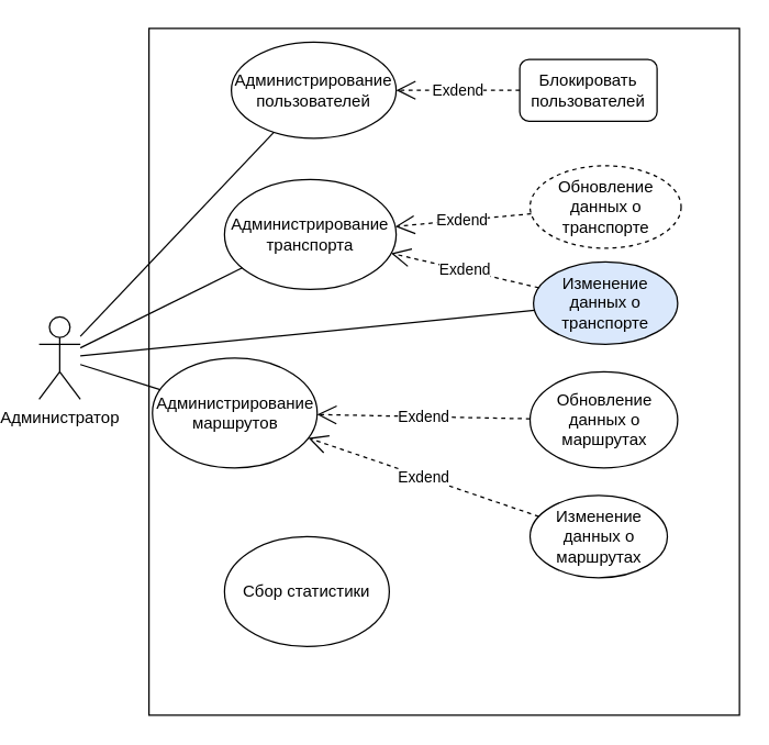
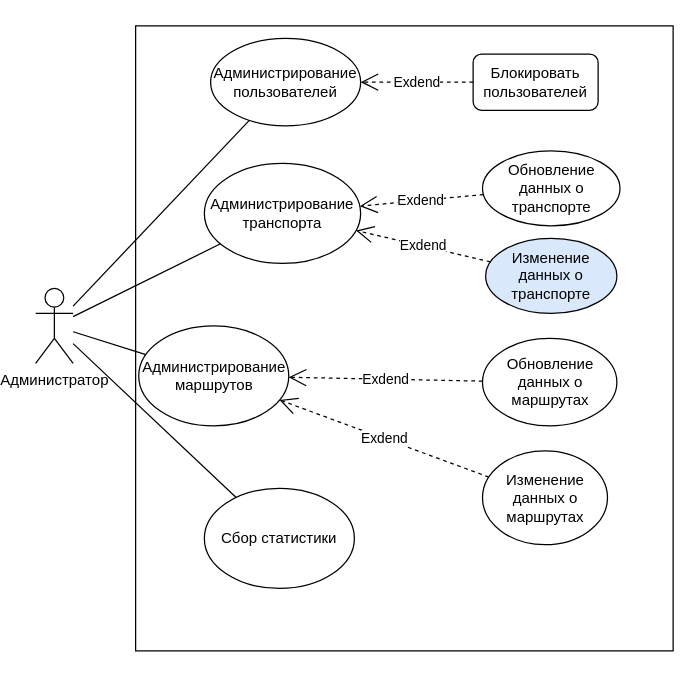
  <mxCell id="0" />
  <mxCell id="1" parent="0" />
  <mxCell id="2" value="Администратор" style="shape=umlActor;verticalLabelPosition=bottom;verticalAlign=top;html=1;outlineConnect=0;" vertex="1" parent="1"><mxGeometry x="20" y="230" width="30" height="60" as="geometry" /></mxCell>
  <mxCell id="3" value="" style="rounded=0;whiteSpace=wrap;html=1;" vertex="1" parent="1"><mxGeometry x="100" y="20" width="430" height="500" as="geometry" /></mxCell>
  <mxCell id="4" value="Администрирование пользователей" style="ellipse;whiteSpace=wrap;html=1;" vertex="1" parent="1"><mxGeometry x="160" y="30" width="120" height="70" as="geometry" /></mxCell>
  <mxCell id="5" value="Блокировать пользователей" style="whiteSpace=wrap;html=1;rounded=1;" vertex="1" parent="1"><mxGeometry x="370" y="42.5" width="100" height="45" as="geometry" /></mxCell>
  <mxCell id="6" value="" style="endArrow=none;html=1;rounded=0;" edge="1" parent="1" source="2" target="4"><mxGeometry width="50" height="50" relative="1" as="geometry"><mxPoint x="250" y="230" as="sourcePoint" /><mxPoint x="300" y="180" as="targetPoint" /></mxGeometry></mxCell>
  <mxCell id="7" value="Exdend" style="endArrow=open;endSize=12;dashed=1;html=1;rounded=0;" edge="1" parent="1" source="5" target="4"><mxGeometry width="160" relative="1" as="geometry"><mxPoint x="190" y="200" as="sourcePoint" /><mxPoint x="350" y="200" as="targetPoint" /></mxGeometry></mxCell>
  <mxCell id="8" value="Администрирование транспорта" style="ellipse;whiteSpace=wrap;html=1;" vertex="1" parent="1"><mxGeometry x="155" y="130" width="125" height="80" as="geometry" /></mxCell>
  <mxCell id="9" value="" style="endArrow=none;html=1;rounded=0;" edge="1" parent="1" source="8" target="2"><mxGeometry width="50" height="50" relative="1" as="geometry"><mxPoint x="250" y="230" as="sourcePoint" /><mxPoint x="300" y="180" as="targetPoint" /></mxGeometry></mxCell>
- <mxCell id="10" value="Обновление данных о транспорте" style="ellipse;whiteSpace=wrap;html=1;dashed=1;" vertex="1" parent="1"><mxGeometry x="377.5" y="120" width="110" height="60" as="geometry" /></mxCell>
+ <mxCell id="10" value="Обновление данных о транспорте" style="ellipse;whiteSpace=wrap;html=1;" vertex="1" parent="1"><mxGeometry x="377.5" y="120" width="110" height="60" as="geometry" /></mxCell>
  <mxCell id="11" value="Изменение данных о транспорте" style="ellipse;whiteSpace=wrap;html=1;fillColor=#dae8fc;" vertex="1" parent="1"><mxGeometry x="380" y="190" width="105" height="60" as="geometry" /></mxCell>
  <mxCell id="12" value="Exdend" style="endArrow=open;endSize=12;dashed=1;html=1;rounded=0;" edge="1" parent="1" source="10" target="8"><mxGeometry width="160" relative="1" as="geometry"><mxPoint x="380" y="75" as="sourcePoint" /><mxPoint x="290" y="75" as="targetPoint" /></mxGeometry></mxCell>
  <mxCell id="13" value="Exdend" style="endArrow=open;endSize=12;dashed=1;html=1;rounded=0;" edge="1" parent="1" source="11" target="8"><mxGeometry width="160" relative="1" as="geometry"><mxPoint x="390" y="85" as="sourcePoint" /><mxPoint x="300" y="85" as="targetPoint" /></mxGeometry></mxCell>
  <mxCell id="14" value="Администрирование маршрутов" style="ellipse;whiteSpace=wrap;html=1;" vertex="1" parent="1"><mxGeometry x="102.5" y="260" width="120" height="80" as="geometry" /></mxCell>
  <mxCell id="15" value="Обновление данных о маршрутах" style="ellipse;whiteSpace=wrap;html=1;" vertex="1" parent="1"><mxGeometry x="377.5" y="270" width="107.5" height="70" as="geometry" /></mxCell>
- <mxCell id="16" value="Изменение данных о маршрутах" style="ellipse;whiteSpace=wrap;html=1;" vertex="1" parent="1"><mxGeometry x="377.5" y="360" width="100" height="60" as="geometry" /></mxCell>
+ <mxCell id="16" value="Изменение данных о маршрутах" style="ellipse;whiteSpace=wrap;html=1;" vertex="1" parent="1"><mxGeometry x="377.5" y="360" width="100" height="75" as="geometry" /></mxCell>
  <mxCell id="17" value="" style="endArrow=none;html=1;rounded=0;" edge="1" parent="1" source="14" target="2"><mxGeometry width="50" height="50" relative="1" as="geometry"><mxPoint x="250" y="320" as="sourcePoint" /><mxPoint x="300" y="270" as="targetPoint" /></mxGeometry></mxCell>
  <mxCell id="18" value="Exdend" style="endArrow=open;endSize=12;dashed=1;html=1;rounded=0;" edge="1" parent="1" source="15" target="14"><mxGeometry width="160" relative="1" as="geometry"><mxPoint x="379" y="249" as="sourcePoint" /><mxPoint x="281" y="211" as="targetPoint" /></mxGeometry></mxCell>
  <mxCell id="19" value="Exdend" style="endArrow=open;endSize=12;dashed=1;html=1;rounded=0;" edge="1" parent="1" source="16" target="14"><mxGeometry width="160" relative="1" as="geometry"><mxPoint x="389" y="259" as="sourcePoint" /><mxPoint x="291" y="221" as="targetPoint" /></mxGeometry></mxCell>
  <mxCell id="20" value="Сбор статистики" style="ellipse;whiteSpace=wrap;html=1;" vertex="1" parent="1"><mxGeometry x="155" y="390" width="120" height="80" as="geometry" /></mxCell>
- <mxCell id="21" value="" style="endArrow=none;html=1;rounded=0;" edge="1" parent="1" source="2" target="11"><mxGeometry width="50" height="50" relative="1" as="geometry"><mxPoint x="250" y="320" as="sourcePoint" /><mxPoint x="300" y="270" as="targetPoint" /></mxGeometry></mxCell>
+ <mxCell id="21" value="" style="endArrow=none;html=1;rounded=0;" edge="1" parent="1" source="2" target="20"><mxGeometry width="50" height="50" relative="1" as="geometry"><mxPoint x="250" y="320" as="sourcePoint" /><mxPoint x="300" y="270" as="targetPoint" /></mxGeometry></mxCell>
